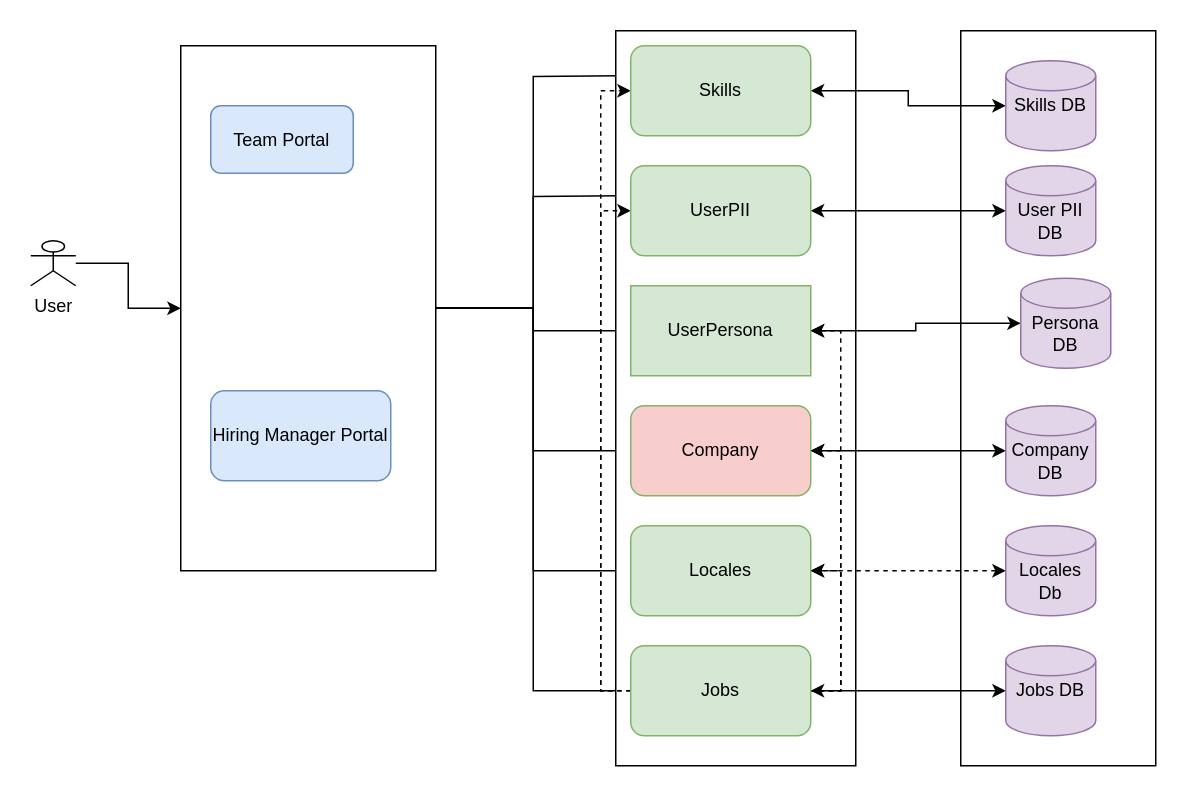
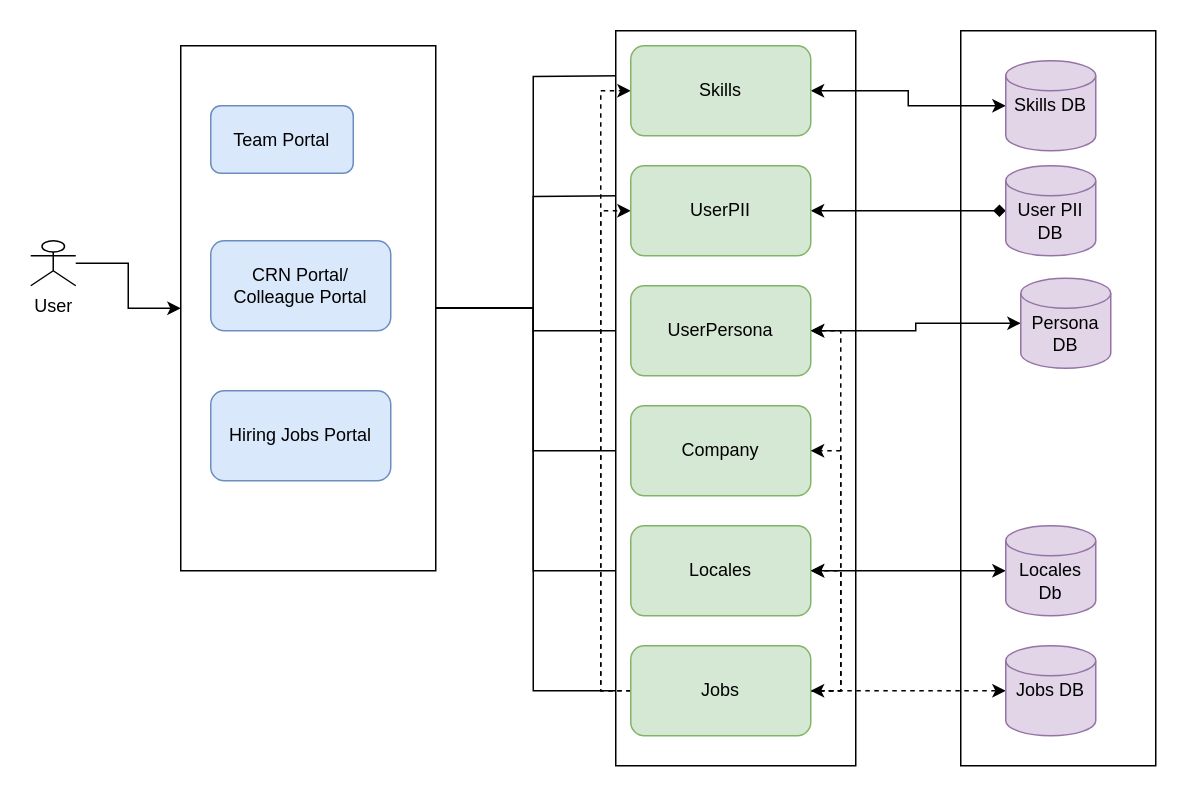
  <mxCell id="0" />
  <mxCell id="1" parent="0" />
  <mxCell id="2" value="" style="rounded=0;whiteSpace=wrap;html=1;" vertex="1" parent="1"><mxGeometry x="640" y="20" width="130" height="490" as="geometry" /></mxCell>
  <mxCell id="3" style="edgeStyle=orthogonalEdgeStyle;rounded=0;orthogonalLoop=1;jettySize=auto;html=1;entryX=0;entryY=0.5;entryDx=0;entryDy=0;" edge="1" parent="1" source="9"><mxGeometry relative="1" as="geometry"><mxPoint x="420" y="50" as="targetPoint" /></mxGeometry></mxCell>
  <mxCell id="4" style="edgeStyle=orthogonalEdgeStyle;rounded=0;orthogonalLoop=1;jettySize=auto;html=1;entryX=0;entryY=0.5;entryDx=0;entryDy=0;" edge="1" parent="1" source="9"><mxGeometry relative="1" as="geometry"><mxPoint x="420" y="130" as="targetPoint" /></mxGeometry></mxCell>
  <mxCell id="5" style="edgeStyle=orthogonalEdgeStyle;rounded=0;orthogonalLoop=1;jettySize=auto;html=1;entryX=0;entryY=0.5;entryDx=0;entryDy=0;" edge="1" parent="1" source="9" target="17"><mxGeometry relative="1" as="geometry" /></mxCell>
  <mxCell id="6" style="edgeStyle=orthogonalEdgeStyle;rounded=0;orthogonalLoop=1;jettySize=auto;html=1;entryX=0;entryY=0.5;entryDx=0;entryDy=0;" edge="1" parent="1" source="9" target="19"><mxGeometry relative="1" as="geometry" /></mxCell>
  <mxCell id="7" style="edgeStyle=orthogonalEdgeStyle;rounded=0;orthogonalLoop=1;jettySize=auto;html=1;entryX=0;entryY=0.5;entryDx=0;entryDy=0;" edge="1" parent="1" source="9" target="21"><mxGeometry relative="1" as="geometry" /></mxCell>
  <mxCell id="8" style="edgeStyle=orthogonalEdgeStyle;rounded=0;orthogonalLoop=1;jettySize=auto;html=1;entryX=0;entryY=0.5;entryDx=0;entryDy=0;" edge="1" parent="1" source="9" target="28"><mxGeometry relative="1" as="geometry" /></mxCell>
  <mxCell id="9" value="" style="rounded=0;whiteSpace=wrap;html=1;" vertex="1" parent="1"><mxGeometry x="120" y="30" width="170" height="350" as="geometry" /></mxCell>
  <mxCell id="10" style="edgeStyle=orthogonalEdgeStyle;rounded=0;orthogonalLoop=1;jettySize=auto;html=1;" edge="1" parent="1" source="11" target="9"><mxGeometry relative="1" as="geometry" /></mxCell>
  <mxCell id="11" value="User" style="shape=umlActor;verticalLabelPosition=bottom;verticalAlign=top;html=1;outlineConnect=0;" vertex="1" parent="1"><mxGeometry x="20" y="160" width="30" height="30" as="geometry" /></mxCell>
  <mxCell id="12" value="Team Portal" style="rounded=1;whiteSpace=wrap;html=1;fillColor=#dae8fc;strokeColor=#6c8ebf;" vertex="1" parent="1"><mxGeometry x="140" y="70" width="95" height="45" as="geometry" /></mxCell>
- <mxCell id="14" value="Hiring Manager Portal" style="rounded=1;whiteSpace=wrap;html=1;fillColor=#dae8fc;strokeColor=#6c8ebf;" vertex="1" parent="1"><mxGeometry x="140" y="260" width="120" height="60" as="geometry" /></mxCell>
+ <mxCell id="13" value="CRN Portal/ Colleague Portal" style="rounded=1;whiteSpace=wrap;html=1;fillColor=#dae8fc;strokeColor=#6c8ebf;" vertex="1" parent="1"><mxGeometry x="140" y="160" width="120" height="60" as="geometry" /></mxCell>
+ <mxCell id="14" value="Hiring Jobs Portal" style="rounded=1;whiteSpace=wrap;html=1;fillColor=#dae8fc;strokeColor=#6c8ebf;" vertex="1" parent="1"><mxGeometry x="140" y="260" width="120" height="60" as="geometry" /></mxCell>
  <mxCell id="15" value="" style="rounded=0;whiteSpace=wrap;html=1;" vertex="1" parent="1"><mxGeometry x="410" y="20" width="160" height="490" as="geometry" /></mxCell>
  <mxCell id="16" value="" style="edgeStyle=orthogonalEdgeStyle;rounded=0;orthogonalLoop=1;jettySize=auto;html=1;strokeWidth=1;startArrow=classic;startFill=1;endArrow=classic;endFill=1;entryX=0;entryY=0.5;entryDx=0;entryDy=0;entryPerimeter=0;" edge="1" parent="1" source="17" target="35"><mxGeometry relative="1" as="geometry" /></mxCell>
- <mxCell id="17" value="UserPersona" style="whiteSpace=wrap;html=1;fillColor=#d5e8d4;strokeColor=#82b366;rounded=0;" vertex="1" parent="1"><mxGeometry x="420" y="190" width="120" height="60" as="geometry" /></mxCell>
- <mxCell id="18" value="" style="edgeStyle=orthogonalEdgeStyle;rounded=0;orthogonalLoop=1;jettySize=auto;html=1;strokeWidth=1;startArrow=classic;startFill=1;endArrow=classic;endFill=1;entryX=0;entryY=0.5;entryDx=0;entryDy=0;entryPerimeter=0;" edge="1" parent="1" source="19" target="36"><mxGeometry relative="1" as="geometry"><mxPoint x="640" y="265" as="targetPoint" /></mxGeometry></mxCell>
- <mxCell id="19" value="Company" style="rounded=1;whiteSpace=wrap;html=1;fillColor=#f8cecc;strokeColor=#82b366;" vertex="1" parent="1"><mxGeometry x="420" y="270" width="120" height="60" as="geometry" /></mxCell>
- <mxCell id="20" value="" style="edgeStyle=orthogonalEdgeStyle;rounded=0;orthogonalLoop=1;jettySize=auto;html=1;strokeWidth=1;startArrow=classic;startFill=1;endArrow=classic;endFill=1;entryX=0;entryY=0.5;entryDx=0;entryDy=0;entryPerimeter=0;dashed=1;" edge="1" parent="1" source="21" target="37"><mxGeometry relative="1" as="geometry" /></mxCell>
+ <mxCell id="17" value="UserPersona" style="rounded=1;whiteSpace=wrap;html=1;fillColor=#d5e8d4;strokeColor=#82b366;" vertex="1" parent="1"><mxGeometry x="420" y="190" width="120" height="60" as="geometry" /></mxCell>
+ <mxCell id="19" value="Company" style="rounded=1;whiteSpace=wrap;html=1;fillColor=#d5e8d4;strokeColor=#82b366;" vertex="1" parent="1"><mxGeometry x="420" y="270" width="120" height="60" as="geometry" /></mxCell>
+ <mxCell id="20" value="" style="edgeStyle=orthogonalEdgeStyle;rounded=0;orthogonalLoop=1;jettySize=auto;html=1;strokeWidth=1;startArrow=classic;startFill=1;endArrow=classic;endFill=1;entryX=0;entryY=0.5;entryDx=0;entryDy=0;entryPerimeter=0;" edge="1" parent="1" source="21" target="37"><mxGeometry relative="1" as="geometry" /></mxCell>
  <mxCell id="21" value="Locales" style="rounded=1;whiteSpace=wrap;html=1;fillColor=#d5e8d4;strokeColor=#82b366;" vertex="1" parent="1"><mxGeometry x="420" y="350" width="120" height="60" as="geometry" /></mxCell>
  <mxCell id="22" style="edgeStyle=orthogonalEdgeStyle;rounded=0;orthogonalLoop=1;jettySize=auto;html=1;exitX=1;exitY=0.5;exitDx=0;exitDy=0;entryX=1;entryY=0.5;entryDx=0;entryDy=0;dashed=1;strokeWidth=1;startArrow=none;startFill=0;endArrow=classic;endFill=1;" edge="1" parent="1" source="28" target="19"><mxGeometry relative="1" as="geometry" /></mxCell>
  <mxCell id="23" style="edgeStyle=orthogonalEdgeStyle;rounded=0;orthogonalLoop=1;jettySize=auto;html=1;entryX=1;entryY=0.5;entryDx=0;entryDy=0;dashed=1;strokeWidth=1;startArrow=none;startFill=0;endArrow=classic;endFill=1;" edge="1" parent="1" source="28" target="17"><mxGeometry relative="1" as="geometry"><Array as="points"><mxPoint x="560" y="460" /><mxPoint x="560" y="220" /></Array></mxGeometry></mxCell>
  <mxCell id="24" style="edgeStyle=orthogonalEdgeStyle;rounded=0;orthogonalLoop=1;jettySize=auto;html=1;exitX=0;exitY=0.5;exitDx=0;exitDy=0;entryX=0;entryY=0.5;entryDx=0;entryDy=0;dashed=1;strokeWidth=1;startArrow=none;startFill=0;endArrow=classic;endFill=1;" edge="1" parent="1" source="28" target="32"><mxGeometry relative="1" as="geometry" /></mxCell>
  <mxCell id="25" style="edgeStyle=orthogonalEdgeStyle;rounded=0;orthogonalLoop=1;jettySize=auto;html=1;entryX=0;entryY=0.5;entryDx=0;entryDy=0;dashed=1;strokeWidth=1;startArrow=none;startFill=0;endArrow=classic;endFill=1;exitX=0;exitY=0.5;exitDx=0;exitDy=0;" edge="1" parent="1" source="28" target="30"><mxGeometry relative="1" as="geometry"><Array as="points"><mxPoint x="400" y="460" /><mxPoint x="400" y="60" /></Array></mxGeometry></mxCell>
  <mxCell id="26" style="edgeStyle=orthogonalEdgeStyle;rounded=0;orthogonalLoop=1;jettySize=auto;html=1;entryX=1;entryY=0.5;entryDx=0;entryDy=0;dashed=1;strokeWidth=1;startArrow=none;startFill=0;endArrow=classic;endFill=1;" edge="1" parent="1" source="28" target="21"><mxGeometry relative="1" as="geometry"><Array as="points"><mxPoint x="560" y="460" /><mxPoint x="560" y="380" /></Array></mxGeometry></mxCell>
- <mxCell id="27" value="" style="edgeStyle=orthogonalEdgeStyle;rounded=0;orthogonalLoop=1;jettySize=auto;html=1;strokeWidth=1;startArrow=classic;startFill=1;endArrow=classic;endFill=1;entryX=0;entryY=0.5;entryDx=0;entryDy=0;entryPerimeter=0;" edge="1" parent="1" source="28" target="38"><mxGeometry relative="1" as="geometry" /></mxCell>
+ <mxCell id="27" value="" style="edgeStyle=orthogonalEdgeStyle;rounded=0;orthogonalLoop=1;jettySize=auto;html=1;strokeWidth=1;startArrow=classic;startFill=1;endArrow=classic;endFill=1;entryX=0;entryY=0.5;entryDx=0;entryDy=0;entryPerimeter=0;dashed=1;" edge="1" parent="1" source="28" target="38"><mxGeometry relative="1" as="geometry" /></mxCell>
  <mxCell id="28" value="Jobs" style="rounded=1;whiteSpace=wrap;html=1;fillColor=#d5e8d4;strokeColor=#82b366;" vertex="1" parent="1"><mxGeometry x="420" y="430" width="120" height="60" as="geometry" /></mxCell>
  <mxCell id="29" style="edgeStyle=orthogonalEdgeStyle;rounded=0;orthogonalLoop=1;jettySize=auto;html=1;exitX=1;exitY=0.5;exitDx=0;exitDy=0;entryX=0;entryY=0.5;entryDx=0;entryDy=0;entryPerimeter=0;strokeWidth=1;startArrow=classic;startFill=1;endArrow=classic;endFill=1;" edge="1" parent="1" source="30" target="33"><mxGeometry relative="1" as="geometry" /></mxCell>
  <mxCell id="30" value="Skills" style="rounded=1;whiteSpace=wrap;html=1;fillColor=#d5e8d4;strokeColor=#82b366;" vertex="1" parent="1"><mxGeometry x="420" y="30" width="120" height="60" as="geometry" /></mxCell>
- <mxCell id="31" style="edgeStyle=orthogonalEdgeStyle;rounded=0;orthogonalLoop=1;jettySize=auto;html=1;entryX=0;entryY=0.5;entryDx=0;entryDy=0;entryPerimeter=0;strokeWidth=1;startArrow=classic;startFill=1;endArrow=classic;endFill=1;" edge="1" parent="1" source="32" target="34"><mxGeometry relative="1" as="geometry" /></mxCell>
+ <mxCell id="31" style="edgeStyle=orthogonalEdgeStyle;rounded=0;orthogonalLoop=1;jettySize=auto;html=1;entryX=0;entryY=0.5;entryDx=0;entryDy=0;entryPerimeter=0;strokeWidth=1;startArrow=classic;startFill=1;endArrow=diamond;endFill=1;" edge="1" parent="1" source="32" target="34"><mxGeometry relative="1" as="geometry" /></mxCell>
  <mxCell id="32" value="UserPII" style="rounded=1;whiteSpace=wrap;html=1;fillColor=#d5e8d4;strokeColor=#82b366;" vertex="1" parent="1"><mxGeometry x="420" y="110" width="120" height="60" as="geometry" /></mxCell>
  <mxCell id="33" value="Skills DB" style="strokeWidth=1;html=1;shape=mxgraph.flowchart.database;whiteSpace=wrap;fillStyle=auto;fillColor=#e1d5e7;strokeColor=#9673a6;" vertex="1" parent="1"><mxGeometry x="670" y="40" width="60" height="60" as="geometry" /></mxCell>
  <mxCell id="34" value="&lt;br&gt;User PII DB" style="strokeWidth=1;html=1;shape=mxgraph.flowchart.database;whiteSpace=wrap;fillStyle=auto;fillColor=#e1d5e7;strokeColor=#9673a6;" vertex="1" parent="1"><mxGeometry x="670" y="110" width="60" height="60" as="geometry" /></mxCell>
  <mxCell id="35" value="&lt;br&gt;Persona DB" style="strokeWidth=1;html=1;shape=mxgraph.flowchart.database;whiteSpace=wrap;fillStyle=auto;fillColor=#e1d5e7;strokeColor=#9673a6;" vertex="1" parent="1"><mxGeometry x="680" y="185" width="60" height="60" as="geometry" /></mxCell>
- <mxCell id="36" value="&lt;br&gt;Company DB" style="strokeWidth=1;html=1;shape=mxgraph.flowchart.database;whiteSpace=wrap;fillStyle=auto;fillColor=#e1d5e7;strokeColor=#9673a6;" vertex="1" parent="1"><mxGeometry x="670" y="270" width="60" height="60" as="geometry" /></mxCell>
  <mxCell id="37" value="&lt;br&gt;Locales Db" style="strokeWidth=1;html=1;shape=mxgraph.flowchart.database;whiteSpace=wrap;fillStyle=auto;fillColor=#e1d5e7;strokeColor=#9673a6;" vertex="1" parent="1"><mxGeometry x="670" y="350" width="60" height="60" as="geometry" /></mxCell>
  <mxCell id="38" value="Jobs DB" style="strokeWidth=1;html=1;shape=mxgraph.flowchart.database;whiteSpace=wrap;fillStyle=auto;fillColor=#e1d5e7;strokeColor=#9673a6;" vertex="1" parent="1"><mxGeometry x="670" y="430" width="60" height="60" as="geometry" /></mxCell>
